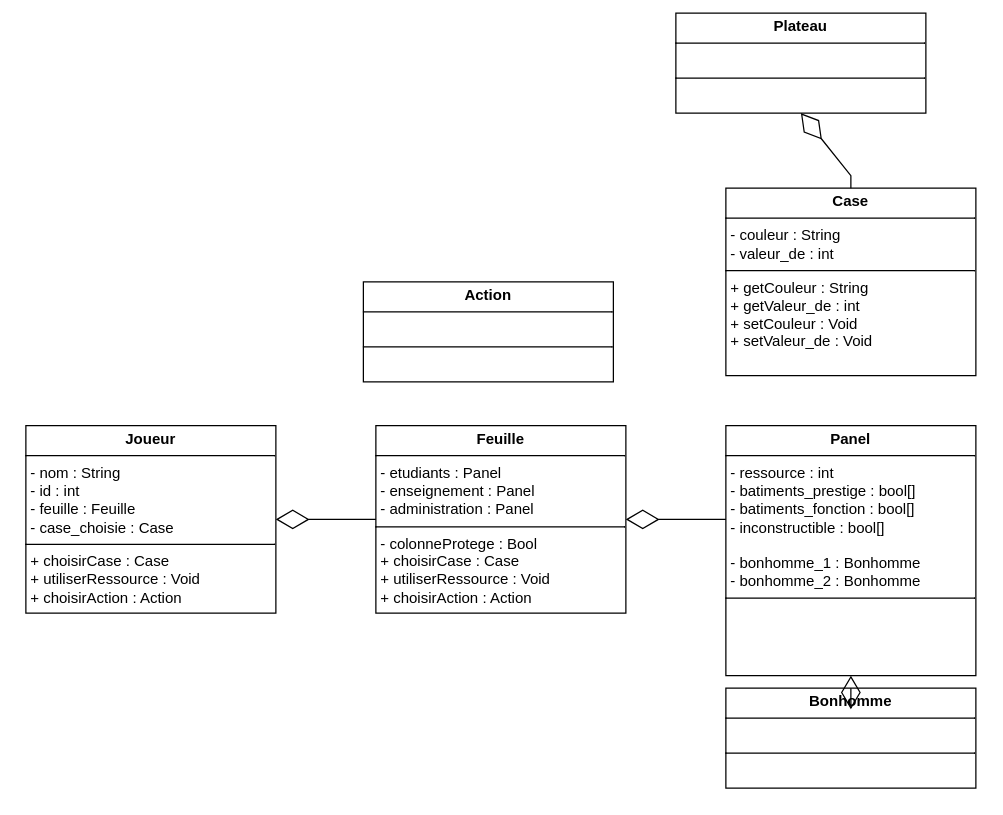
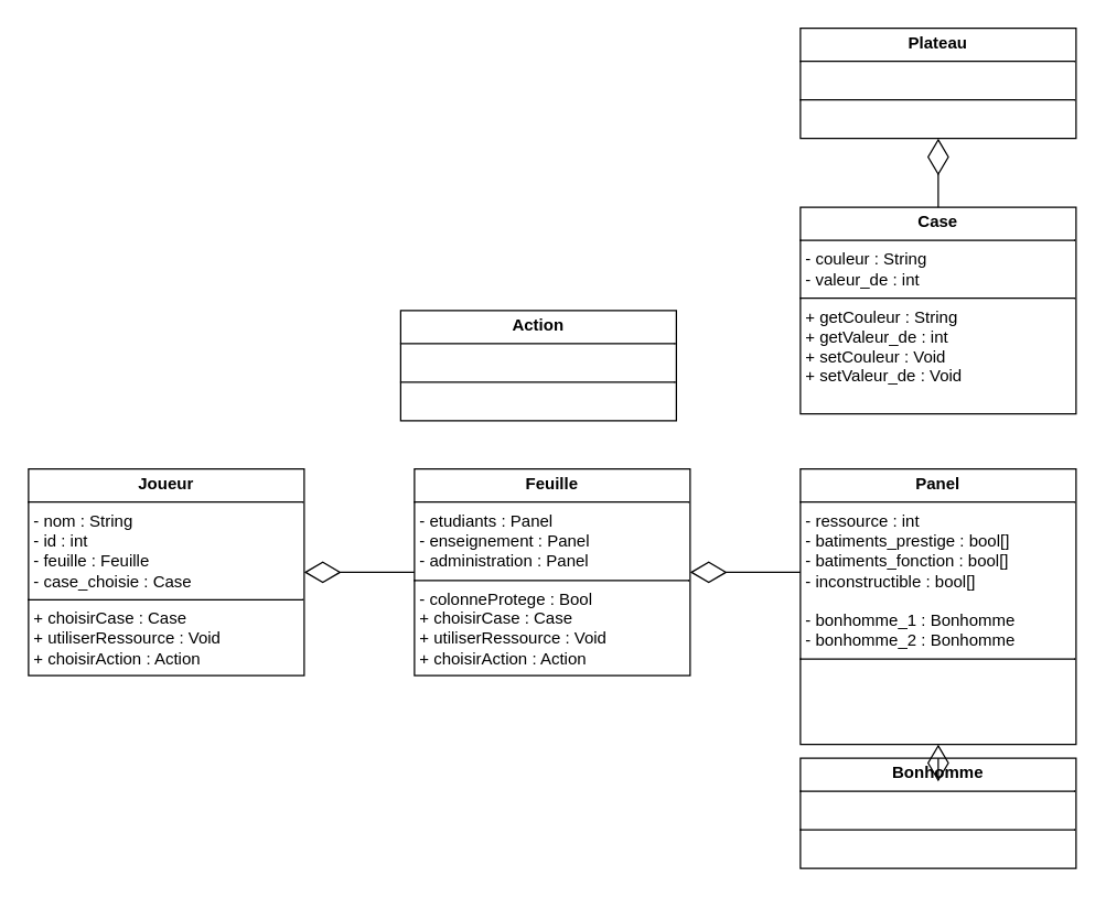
  <mxCell id="0" />
  <mxCell id="1" parent="0" />
  <mxCell id="2" value="&lt;p style=&quot;margin:0px;margin-top:4px;text-align:center;&quot;&gt;&lt;b&gt;Joueur&lt;/b&gt;&lt;/p&gt;&lt;hr size=&quot;1&quot; style=&quot;border-style:solid;&quot;&gt;&lt;p style=&quot;margin:0px;margin-left:4px;&quot;&gt;- nom : String&lt;/p&gt;&lt;p style=&quot;margin:0px;margin-left:4px;&quot;&gt;- id : int&lt;/p&gt;&lt;p style=&quot;margin:0px;margin-left:4px;&quot;&gt;- feuille : Feuille&lt;/p&gt;&lt;p style=&quot;margin:0px;margin-left:4px;&quot;&gt;- case_choisie : Case&lt;/p&gt;&lt;hr size=&quot;1&quot; style=&quot;border-style:solid;&quot;&gt;&lt;p style=&quot;margin:0px;margin-left:4px;&quot;&gt;+ choisirCase : Case&lt;/p&gt;&lt;p style=&quot;margin:0px;margin-left:4px;&quot;&gt;+ utiliserRessource : Void&lt;/p&gt;&lt;p style=&quot;margin:0px;margin-left:4px;&quot;&gt;+ choisirAction : Action&lt;/p&gt;" style="verticalAlign=top;align=left;overflow=fill;html=1;whiteSpace=wrap;" parent="1" vertex="1"><mxGeometry y="340" width="200" height="150" as="geometry" x="20" /></mxCell>
  <mxCell id="3" value="&lt;p style=&quot;margin:0px;margin-top:4px;text-align:center;&quot;&gt;&lt;b&gt;Action&lt;/b&gt;&lt;/p&gt;&lt;hr size=&quot;1&quot; style=&quot;border-style:solid;&quot;&gt;&lt;p style=&quot;margin:0px;margin-left:4px;&quot;&gt;&lt;br&gt;&lt;/p&gt;&lt;hr size=&quot;1&quot; style=&quot;border-style:solid;&quot;&gt;&lt;p style=&quot;margin:0px;margin-left:4px;&quot;&gt;&lt;br&gt;&lt;/p&gt;" style="verticalAlign=top;align=left;overflow=fill;html=1;whiteSpace=wrap;" parent="1" vertex="1"><mxGeometry x="290" y="225" width="200" height="80" as="geometry" /></mxCell>
  <mxCell id="4" value="&lt;p style=&quot;margin:0px;margin-top:4px;text-align:center;&quot;&gt;&lt;b&gt;Feuille&lt;/b&gt;&lt;/p&gt;&lt;hr size=&quot;1&quot; style=&quot;border-style:solid;&quot;&gt;&lt;p style=&quot;margin: 0px 0px 0px 4px;&quot;&gt;- etudiants : Panel&lt;/p&gt;&lt;p style=&quot;margin: 0px 0px 0px 4px;&quot;&gt;- enseignement : Panel&lt;/p&gt;&lt;p style=&quot;margin: 0px 0px 0px 4px;&quot;&gt;- administration : Panel&lt;/p&gt;&lt;hr size=&quot;1&quot; style=&quot;border-style:solid;&quot;&gt;&lt;p style=&quot;margin:0px;margin-left:4px;&quot;&gt;- colonneProtege : Bool&lt;/p&gt;&lt;p style=&quot;margin:0px;margin-left:4px;&quot;&gt;+ choisirCase : Case&lt;/p&gt;&lt;p style=&quot;margin:0px;margin-left:4px;&quot;&gt;+ utiliserRessource : Void&lt;/p&gt;&lt;p style=&quot;margin:0px;margin-left:4px;&quot;&gt;+ choisirAction : Action&lt;/p&gt;" style="verticalAlign=top;align=left;overflow=fill;html=1;whiteSpace=wrap;" parent="1" vertex="1"><mxGeometry x="300" y="340" width="200" height="150" as="geometry" /></mxCell>
  <mxCell id="5" value="" style="endArrow=diamondThin;endFill=0;endSize=24;html=1;rounded=0;exitX=0;exitY=0.5;exitDx=0;exitDy=0;entryX=1;entryY=0.5;entryDx=0;entryDy=0;" parent="1" source="4" target="2" edge="1"><mxGeometry width="160" relative="1" as="geometry"><mxPoint x="170" y="490" as="sourcePoint" /><mxPoint x="330" y="490" as="targetPoint" /><Array as="points"><mxPoint x="300" y="415" /></Array></mxGeometry></mxCell>
  <mxCell id="6" value="&lt;p style=&quot;margin:0px;margin-top:4px;text-align:center;&quot;&gt;&lt;b&gt;Case&lt;/b&gt;&lt;/p&gt;&lt;hr size=&quot;1&quot; style=&quot;border-style:solid;&quot;&gt;&lt;p style=&quot;margin:0px;margin-left:4px;&quot;&gt;- couleur : String&lt;/p&gt;&lt;p style=&quot;margin:0px;margin-left:4px;&quot;&gt;- valeur_de : int&lt;/p&gt;&lt;hr size=&quot;1&quot; style=&quot;border-style:solid;&quot;&gt;&lt;p style=&quot;margin:0px;margin-left:4px;&quot;&gt;+ getCouleur : String&lt;/p&gt;&lt;p style=&quot;margin:0px;margin-left:4px;&quot;&gt;+ getValeur_de : int&lt;/p&gt;&lt;p style=&quot;margin:0px;margin-left:4px;&quot;&gt;+ setCouleur : Void&lt;/p&gt;&lt;p style=&quot;margin:0px;margin-left:4px;&quot;&gt;+ setValeur_de : Void&lt;/p&gt;" style="verticalAlign=top;align=left;overflow=fill;html=1;whiteSpace=wrap;" parent="1" vertex="1"><mxGeometry x="580" y="150" width="200" height="150" as="geometry" /></mxCell>
- <mxCell id="7" value="&lt;p style=&quot;margin:0px;margin-top:4px;text-align:center;&quot;&gt;&lt;b&gt;Plateau&lt;/b&gt;&lt;/p&gt;&lt;hr size=&quot;1&quot; style=&quot;border-style:solid;&quot;&gt;&lt;p style=&quot;margin:0px;margin-left:4px;&quot;&gt;&lt;br&gt;&lt;/p&gt;&lt;hr size=&quot;1&quot; style=&quot;border-style:solid;&quot;&gt;&lt;p style=&quot;margin:0px;margin-left:4px;&quot;&gt;&lt;br&gt;&lt;/p&gt;" style="verticalAlign=top;align=left;overflow=fill;html=1;whiteSpace=wrap;" parent="1" vertex="1"><mxGeometry x="540" y="10" width="200" height="80" as="geometry" /></mxCell>
+ <mxCell id="7" value="&lt;p style=&quot;margin:0px;margin-top:4px;text-align:center;&quot;&gt;&lt;b&gt;Plateau&lt;/b&gt;&lt;/p&gt;&lt;hr size=&quot;1&quot; style=&quot;border-style:solid;&quot;&gt;&lt;p style=&quot;margin:0px;margin-left:4px;&quot;&gt;&lt;br&gt;&lt;/p&gt;&lt;hr size=&quot;1&quot; style=&quot;border-style:solid;&quot;&gt;&lt;p style=&quot;margin:0px;margin-left:4px;&quot;&gt;&lt;br&gt;&lt;/p&gt;" style="verticalAlign=top;align=left;overflow=fill;html=1;whiteSpace=wrap;" parent="1" vertex="1"><mxGeometry x="580" y="20" width="200" height="80" as="geometry" /></mxCell>
  <mxCell id="8" value="" style="endArrow=diamondThin;endFill=0;endSize=24;html=1;rounded=0;exitX=0.5;exitY=0;exitDx=0;exitDy=0;entryX=0.5;entryY=1;entryDx=0;entryDy=0;" parent="1" source="6" target="7" edge="1"><mxGeometry width="160" relative="1" as="geometry"><mxPoint x="350" y="495" as="sourcePoint" /><mxPoint x="270" y="385" as="targetPoint" /><Array as="points"><mxPoint x="680" y="140" /></Array></mxGeometry></mxCell>
  <mxCell id="9" value="&lt;p style=&quot;margin:0px;margin-top:4px;text-align:center;&quot;&gt;&lt;b&gt;Panel&lt;/b&gt;&lt;/p&gt;&lt;hr size=&quot;1&quot; style=&quot;border-style:solid;&quot;&gt;&lt;p style=&quot;margin: 0px 0px 0px 4px;&quot;&gt;- ressource : int&lt;/p&gt;&lt;p style=&quot;margin: 0px 0px 0px 4px;&quot;&gt;- batiments_prestige : bool[]&lt;/p&gt;&lt;p style=&quot;margin: 0px 0px 0px 4px;&quot;&gt;- batiments_fonction : bool[]&lt;/p&gt;&lt;p style=&quot;margin: 0px 0px 0px 4px;&quot;&gt;- inconstructible : bool[]&lt;/p&gt;&lt;p style=&quot;margin: 0px 0px 0px 4px;&quot;&gt;&lt;br&gt;&lt;/p&gt;&lt;p style=&quot;margin: 0px 0px 0px 4px;&quot;&gt;- bonhomme_1 : Bonhomme&lt;/p&gt;&lt;p style=&quot;margin: 0px 0px 0px 4px;&quot;&gt;- bonhomme_2 : Bonhomme&lt;/p&gt;&lt;hr size=&quot;1&quot; style=&quot;border-style:solid;&quot;&gt;&lt;p style=&quot;margin:0px;margin-left:4px;&quot;&gt;&lt;br&gt;&lt;/p&gt;" style="verticalAlign=top;align=left;overflow=fill;html=1;whiteSpace=wrap;" parent="1" vertex="1"><mxGeometry x="580" y="340" width="200" height="200" as="geometry" /></mxCell>
  <mxCell id="10" value="" style="endArrow=diamondThin;endFill=0;endSize=24;html=1;rounded=0;entryX=1;entryY=0.5;entryDx=0;entryDy=0;" parent="1" target="4" edge="1"><mxGeometry width="160" relative="1" as="geometry"><mxPoint x="580" y="415" as="sourcePoint" /><mxPoint x="740" y="470" as="targetPoint" /><Array as="points"><mxPoint x="540" y="415" /></Array></mxGeometry></mxCell>
  <mxCell id="11" value="&lt;p style=&quot;margin:0px;margin-top:4px;text-align:center;&quot;&gt;&lt;b&gt;Bonhomme&lt;/b&gt;&lt;/p&gt;&lt;hr size=&quot;1&quot; style=&quot;border-style:solid;&quot;&gt;&lt;p style=&quot;margin:0px;margin-left:4px;&quot;&gt;&lt;br&gt;&lt;/p&gt;&lt;hr size=&quot;1&quot; style=&quot;border-style:solid;&quot;&gt;&lt;p style=&quot;margin:0px;margin-left:4px;&quot;&gt;&lt;br&gt;&lt;/p&gt;" style="verticalAlign=top;align=left;overflow=fill;html=1;whiteSpace=wrap;" parent="1" vertex="1"><mxGeometry x="580" y="550" width="200" height="80" as="geometry" /></mxCell>
  <mxCell id="12" value="" style="endArrow=diamondThin;endFill=0;endSize=24;html=1;rounded=0;entryX=0.5;entryY=1;entryDx=0;entryDy=0;exitX=0.5;exitY=0;exitDx=0;exitDy=0;" edge="1" parent="1" source="11" target="9"><mxGeometry width="160" relative="1" as="geometry"><mxPoint x="590" y="425" as="sourcePoint" /><mxPoint x="510" y="425" as="targetPoint" /><Array as="points" /></mxGeometry></mxCell>
